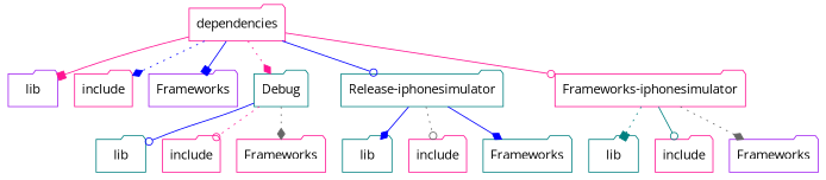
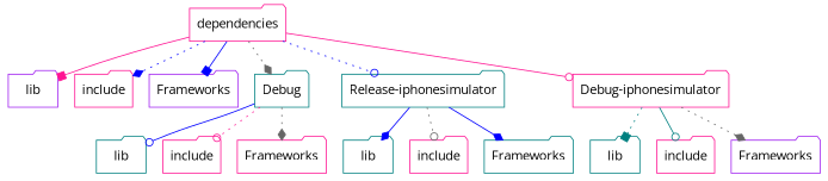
  digraph {
    fontname="Open Sans"
    node [color=deeppink fontname="Open Sans" shape=folder]
    edge [arrowhead=diamond color=blue fontname="Open Sans" style=dotted]
    lib [color=purple]
    dependencies
    include
    Frameworks [color=purple]
    Debug [color=teal]
    "Release-iphonesimulator" [color=teal]
-   "Debug-iphonesimulator" [label="Frameworks-iphonesimulator"]
+   "Debug-iphonesimulator"
    n8 [color=teal label=lib]
    n9 [label=include]
    n10 [label=Frameworks]
    n11 [color=teal label=lib]
    n12 [label=include]
    n13 [color=teal label=Frameworks]
    n14 [color=teal label=lib]
    n15 [label=include]
    n16 [color=purple label=Frameworks]
    dependencies -> lib [arrowhead=box color=deeppink style=solid]
    dependencies -> include
    dependencies -> Frameworks [arrowhead=box style=solid]
-   dependencies -> Debug [color=deeppink]
-   dependencies -> "Release-iphonesimulator" [arrowhead=odot style=solid]
+   dependencies -> Debug [color=gray40]
+   dependencies -> "Release-iphonesimulator" [arrowhead=odot]
    dependencies -> "Debug-iphonesimulator" [arrowhead=odot color=deeppink style=solid]
    Debug -> n8 [arrowhead=odot style=solid]
    Debug -> n9 [arrowhead=odot color=deeppink]
    Debug -> n10 [color=gray40]
    "Release-iphonesimulator" -> n11 [style=solid]
    "Release-iphonesimulator" -> n12 [arrowhead=odot color=gray40]
    "Release-iphonesimulator" -> n13 [style=solid]
    "Debug-iphonesimulator" -> n14 [arrowhead=box color=teal]
    "Debug-iphonesimulator" -> n15 [arrowhead=odot color=teal style=solid]
    "Debug-iphonesimulator" -> n16 [color=gray40]
  }
